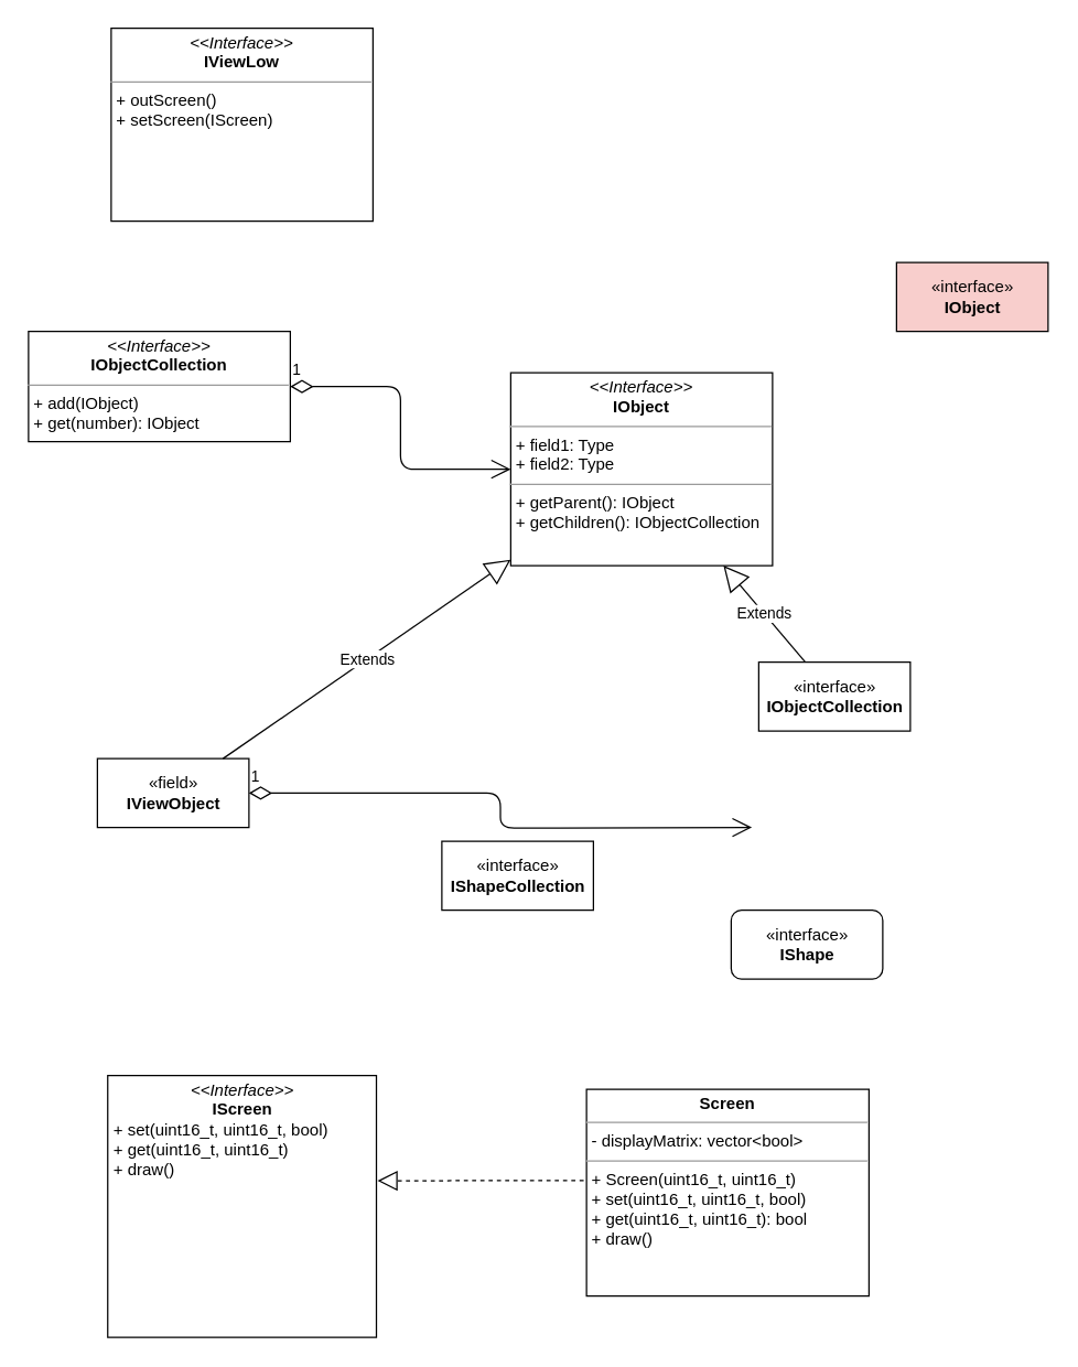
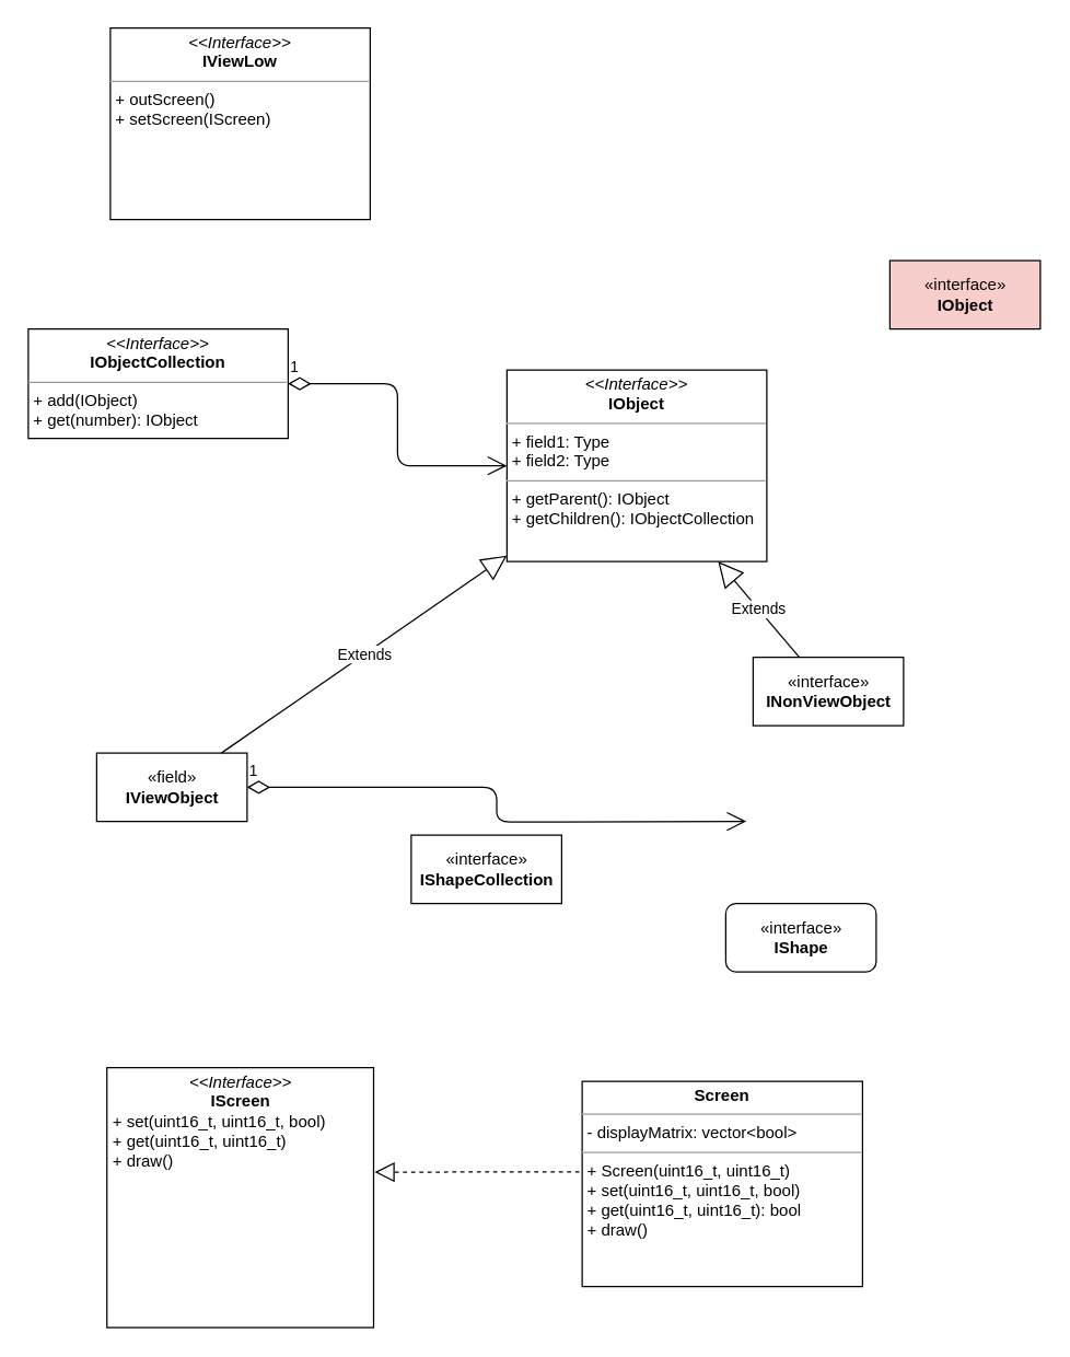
  <mxCell id="0" />
  <mxCell id="1" parent="0" />
  <mxCell id="2" value="&lt;p style=&quot;margin: 0px ; margin-top: 4px ; text-align: center&quot;&gt;&lt;i&gt;&amp;lt;&amp;lt;Interface&amp;gt;&amp;gt;&lt;/i&gt;&lt;br&gt;&lt;b&gt;IScreen&lt;/b&gt;&lt;/p&gt;&lt;p style=&quot;margin: 0px ; margin-left: 4px&quot;&gt;+ set(uint16_t, uint16_t, bool)&lt;/p&gt;&lt;p style=&quot;margin: 0px ; margin-left: 4px&quot;&gt;+ get(uint16_t, uint16_t)&lt;/p&gt;&lt;p style=&quot;margin: 0px ; margin-left: 4px&quot;&gt;+ draw()&lt;/p&gt;" style="verticalAlign=top;align=left;overflow=fill;fontSize=12;fontFamily=Helvetica;html=1;direction=south;" vertex="1" parent="1"><mxGeometry x="77.5" y="780" width="195" height="190" as="geometry" /></mxCell>
  <mxCell id="3" value="&lt;p style=&quot;margin: 0px ; margin-top: 4px ; text-align: center&quot;&gt;&lt;i&gt;&amp;lt;&amp;lt;Interface&amp;gt;&amp;gt;&lt;/i&gt;&lt;br&gt;&lt;b&gt;IViewLow&lt;/b&gt;&lt;/p&gt;&lt;hr size=&quot;1&quot;&gt;&lt;p style=&quot;margin: 0px ; margin-left: 4px&quot;&gt;+ outScreen()&lt;br&gt;+ setScreen(IScreen)&lt;/p&gt;" style="verticalAlign=top;align=left;overflow=fill;fontSize=12;fontFamily=Helvetica;html=1;" vertex="1" parent="1"><mxGeometry x="80" y="20" width="190" height="140" as="geometry" /></mxCell>
  <mxCell id="4" value="«interface»&lt;br&gt;&lt;b&gt;IShape&lt;/b&gt;" style="html=1;rounded=1;" vertex="1" parent="1"><mxGeometry x="530" y="660" width="110" height="50" as="geometry" /></mxCell>
  <mxCell id="5" value="«field»&lt;br&gt;&lt;b&gt;IViewObject&lt;/b&gt;" style="html=1;" vertex="1" parent="1"><mxGeometry x="70" y="550" width="110" height="50" as="geometry" /></mxCell>
  <mxCell id="6" value="«interface»&lt;br&gt;&lt;b&gt;IObject&lt;/b&gt;" style="html=1;fillColor=#f8cecc;" vertex="1" parent="1"><mxGeometry x="650" y="190" width="110" height="50" as="geometry" /></mxCell>
  <mxCell id="7" value="&lt;p style=&quot;margin: 0px ; margin-top: 4px ; text-align: center&quot;&gt;&lt;i&gt;&amp;lt;&amp;lt;Interface&amp;gt;&amp;gt;&lt;/i&gt;&lt;br&gt;&lt;b&gt;IObject&lt;/b&gt;&lt;br&gt;&lt;/p&gt;&lt;hr size=&quot;1&quot;&gt;&lt;p style=&quot;margin: 0px ; margin-left: 4px&quot;&gt;+ field1: Type&lt;br&gt;+ field2: Type&lt;/p&gt;&lt;hr size=&quot;1&quot;&gt;&lt;p style=&quot;margin: 0px ; margin-left: 4px&quot;&gt;+ getParent(): IObject&lt;br&gt;+ getChildren(): IObjectCollection&lt;/p&gt;" style="verticalAlign=top;align=left;overflow=fill;fontSize=12;fontFamily=Helvetica;html=1;" vertex="1" parent="1"><mxGeometry x="370" y="270" width="190" height="140" as="geometry" /></mxCell>
- <mxCell id="8" value="«interface»&lt;br&gt;&lt;b&gt;IObjectCollection&lt;/b&gt;" style="html=1;" vertex="1" parent="1"><mxGeometry x="550" y="480" width="110" height="50" as="geometry" /></mxCell>
+ <mxCell id="8" value="«interface»&lt;br&gt;&lt;b&gt;INonViewObject&lt;/b&gt;" style="html=1;" vertex="1" parent="1"><mxGeometry x="550" y="480" width="110" height="50" as="geometry" /></mxCell>
  <mxCell id="9" value="Extends" style="endArrow=block;endSize=16;endFill=0;html=1;" edge="1" parent="1" source="5" target="7"><mxGeometry width="160" relative="1" as="geometry"><mxPoint x="360" y="470" as="sourcePoint" /><mxPoint x="520" y="470" as="targetPoint" /></mxGeometry></mxCell>
  <mxCell id="10" value="Extends" style="endArrow=block;endSize=16;endFill=0;html=1;" edge="1" parent="1" source="8" target="7"><mxGeometry width="160" relative="1" as="geometry"><mxPoint x="640" y="410" as="sourcePoint" /><mxPoint x="800" y="410" as="targetPoint" /></mxGeometry></mxCell>
  <mxCell id="11" value="1" style="endArrow=open;html=1;endSize=12;startArrow=diamondThin;startSize=14;startFill=0;edgeStyle=orthogonalEdgeStyle;align=left;verticalAlign=bottom;entryX=0;entryY=0.5;entryDx=0;entryDy=0;" edge="1" parent="1" source="12" target="7"><mxGeometry x="-1" y="3" relative="1" as="geometry"><mxPoint x="190" y="339.58" as="sourcePoint" /><mxPoint x="350" y="339.58" as="targetPoint" /></mxGeometry></mxCell>
  <mxCell id="12" value="&lt;p style=&quot;margin: 0px ; margin-top: 4px ; text-align: center&quot;&gt;&lt;i&gt;&amp;lt;&amp;lt;Interface&amp;gt;&amp;gt;&lt;/i&gt;&lt;br&gt;&lt;b&gt;IObjectCollection&lt;/b&gt;&lt;/p&gt;&lt;hr size=&quot;1&quot;&gt;&lt;p style=&quot;margin: 0px ; margin-left: 4px&quot;&gt;+ add(IObject)&lt;br&gt;+ get(number): IObject&lt;/p&gt;" style="verticalAlign=top;align=left;overflow=fill;fontSize=12;fontFamily=Helvetica;html=1;" vertex="1" parent="1"><mxGeometry x="20" y="240" width="190" height="80" as="geometry" /></mxCell>
- <mxCell id="13" value="«interface»&lt;br&gt;&lt;b&gt;IShapeCollection&lt;/b&gt;" style="html=1;" vertex="1" parent="1"><mxGeometry x="320" y="610" width="110" height="50" as="geometry" /></mxCell>
+ <mxCell id="13" value="«interface»&lt;br&gt;&lt;b&gt;IShapeCollection&lt;/b&gt;" style="html=1;" vertex="1" parent="1"><mxGeometry x="300" y="610" width="110" height="50" as="geometry" /></mxCell>
  <mxCell id="14" value="1" style="endArrow=open;html=1;endSize=12;startArrow=diamondThin;startSize=14;startFill=0;edgeStyle=orthogonalEdgeStyle;align=left;verticalAlign=bottom;exitX=1;exitY=0.5;exitDx=0;exitDy=0;" edge="1" parent="1" source="5"><mxGeometry x="-1" y="3" relative="1" as="geometry"><mxPoint x="385" y="600" as="sourcePoint" /><mxPoint x="545" y="600" as="targetPoint" /></mxGeometry></mxCell>
  <mxCell id="15" value="&lt;p style=&quot;margin: 0px ; margin-top: 4px ; text-align: center&quot;&gt;&lt;b&gt;Screen&lt;/b&gt;&lt;/p&gt;&lt;hr size=&quot;1&quot;&gt;&lt;p style=&quot;margin: 0px ; margin-left: 4px&quot;&gt;- displayMatrix: vector&amp;lt;bool&amp;gt;&lt;/p&gt;&lt;hr size=&quot;1&quot;&gt;&lt;p style=&quot;margin: 0px ; margin-left: 4px&quot;&gt;+ Screen(uint16_t, uint16_t)&lt;/p&gt;&lt;p style=&quot;margin: 0px 0px 0px 4px&quot;&gt;+ set(uint16_t, uint16_t, bool)&lt;/p&gt;&lt;p style=&quot;margin: 0px 0px 0px 4px&quot;&gt;+ get(uint16_t, uint16_t): bool&lt;/p&gt;&lt;p style=&quot;margin: 0px 0px 0px 4px&quot;&gt;+ draw()&lt;/p&gt;" style="verticalAlign=top;align=left;overflow=fill;fontSize=12;fontFamily=Helvetica;html=1;" vertex="1" parent="1"><mxGeometry x="425" y="790" width="205" height="150" as="geometry" /></mxCell>
  <mxCell id="16" value="" style="endArrow=block;dashed=1;endFill=0;endSize=12;html=1;entryX=0.402;entryY=-0.004;entryDx=0;entryDy=0;entryPerimeter=0;exitX=-0.01;exitY=0.441;exitDx=0;exitDy=0;exitPerimeter=0;" edge="1" parent="1" source="15" target="2"><mxGeometry width="160" relative="1" as="geometry"><mxPoint x="300" y="900" as="sourcePoint" /><mxPoint x="460" y="900" as="targetPoint" /></mxGeometry></mxCell>
